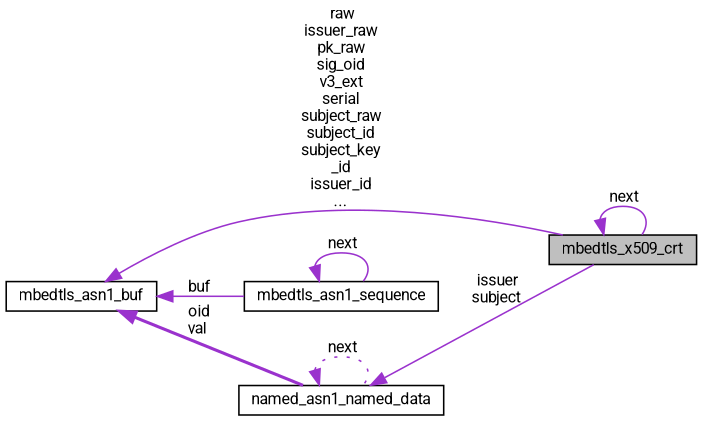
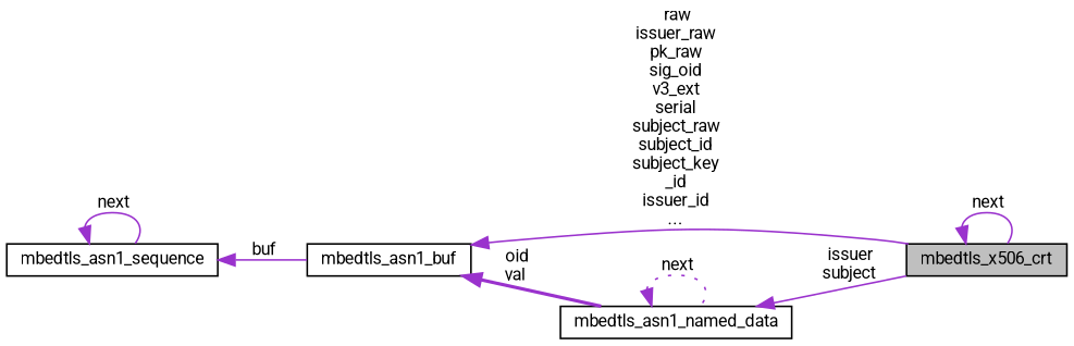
  digraph {
    fontname=Roboto
    rankdir=LR
    node [color=black fillcolor=white fontname=Roboto fontsize=10 shape=record style=filled]
    edge [color=darkorchid3 dir=back fontname=Roboto fontsize=10 labelfontname=Helvetica labelfontsize=10 style=solid]
-   n1 [fillcolor=grey75 fontcolor=black height=0.2 label=mbedtls_x509_crt width=0.4]
+   n1 [fillcolor=grey75 fontcolor=black height=0.2 label=mbedtls_x506_crt width=0.4]
    n2 [height=0.2 label=mbedtls_asn1_sequence width=0.4]
    n3 [height=0.2 label=mbedtls_asn1_buf width=0.4]
-   n4 [height=0.2 label=named_asn1_named_data width=0.4]
+   n4 [height=0.2 label=mbedtls_asn1_named_data width=0.4]
    n1 -> n1 [label=" next"]
    n2 -> n2 [label=" next"]
    n3 -> n1 [label=" raw\nissuer_raw\npk_raw\nsig_oid\nv3_ext\nserial\nsubject_raw\nsubject_id\nsubject_key\l_id\nissuer_id\n..."]
-   n3 -> n2 [label=" buf"]
+   n2 -> n3 [label=" buf"]
    n3 -> n4 [label=" oid\nval" style=bold]
    n4 -> n1 [label=" issuer\nsubject"]
    n4 -> n4 [label=" next" style=dotted]
  }
